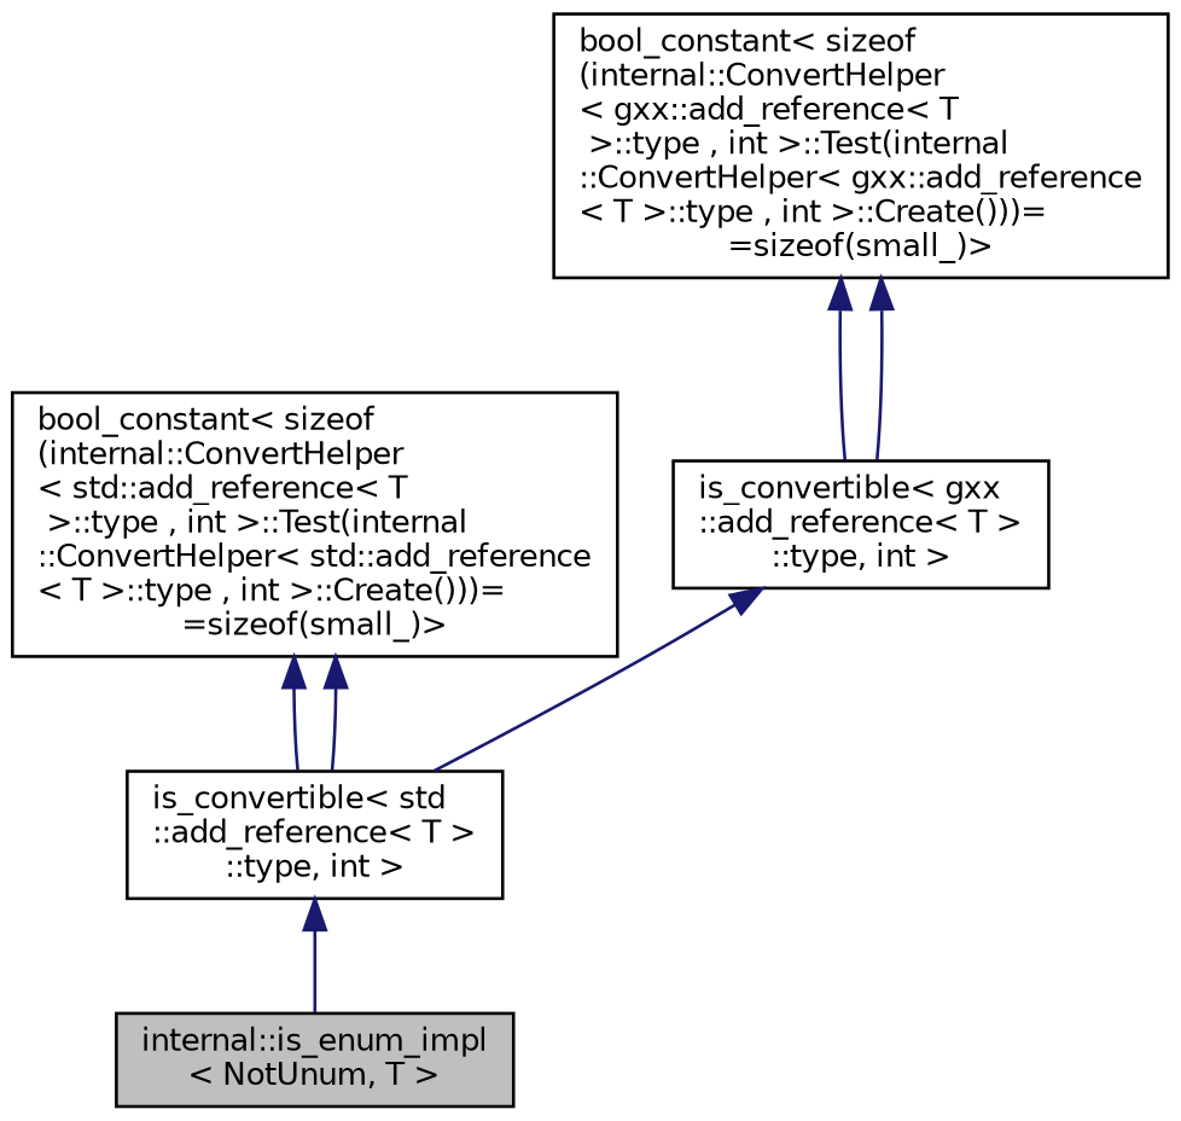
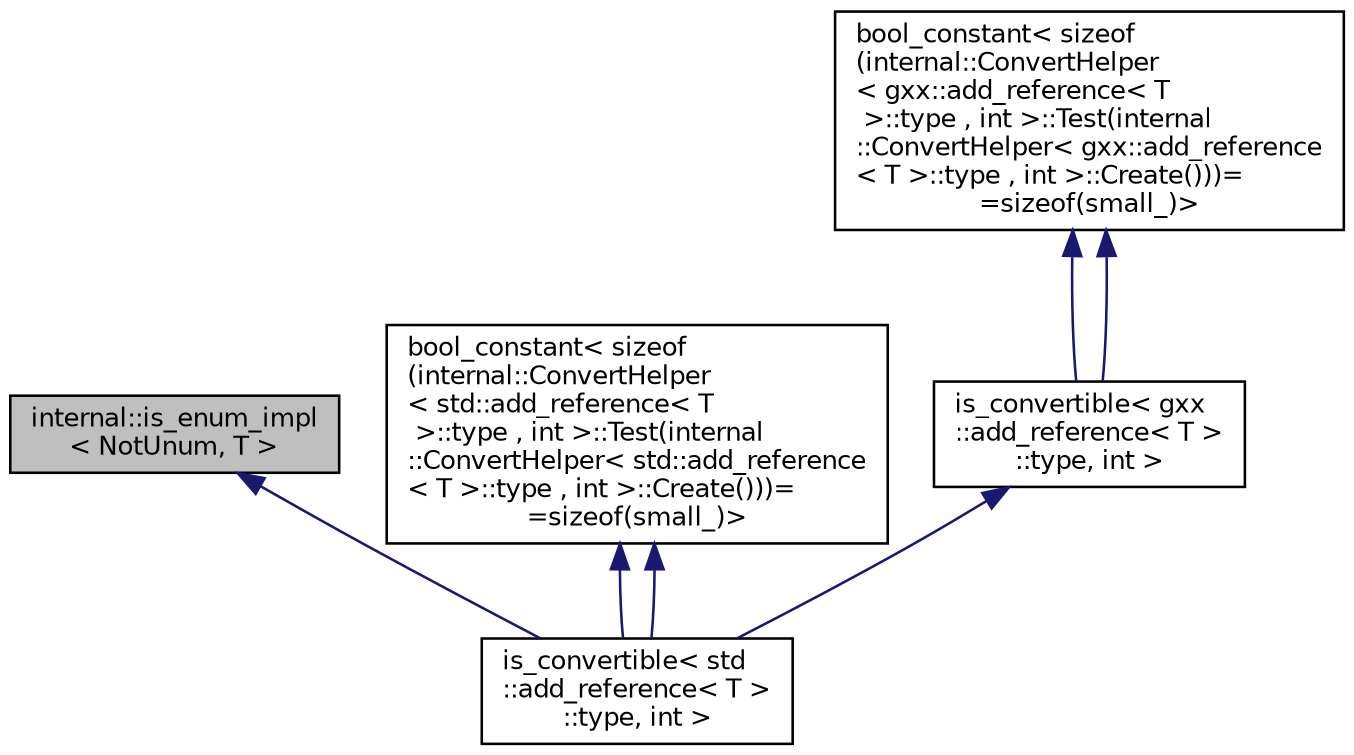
  digraph {
    rankdir=TB
    node [color=black fillcolor=white fontname=Helvetica fontsize=10 shape=record style=filled]
    edge [color=midnightblue dir=back fontname=Helvetica fontsize=10 labelfontname=Helvetica labelfontsize=10 style=solid]
    n1 [fillcolor=grey75 fontcolor=black height=0.2 label="internal::is_enum_impl\l\< NotUnum, T \>" width=0.4]
    n2 [height=0.2 label="is_convertible\< std\l::add_reference\< T \>\l::type, int \>" width=0.4]
    n3 [height=0.2 label="bool_constant\< sizeof\l(internal::ConvertHelper\l\< std::add_reference\< T\l \>::type , int  \>::Test(internal\l::ConvertHelper\< std::add_reference\l\< T \>::type , int  \>::Create()))=\l=sizeof(small_)\>" width=0.4]
    n4 [height=0.2 label="is_convertible\< gxx\l::add_reference\< T \>\l::type, int \>" width=0.4]
    n5 [height=0.2 label="bool_constant\< sizeof\l(internal::ConvertHelper\l\< gxx::add_reference\< T\l \>::type , int  \>::Test(internal\l::ConvertHelper\< gxx::add_reference\l\< T \>::type , int  \>::Create()))=\l=sizeof(small_)\>" width=0.4]
-   n2 -> n1
+   n1 -> n2
    n3 -> n2
    n3 -> n2
    n4 -> n2
    n5 -> n4
    n5 -> n4
  }
